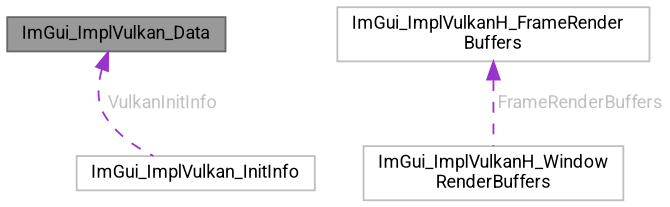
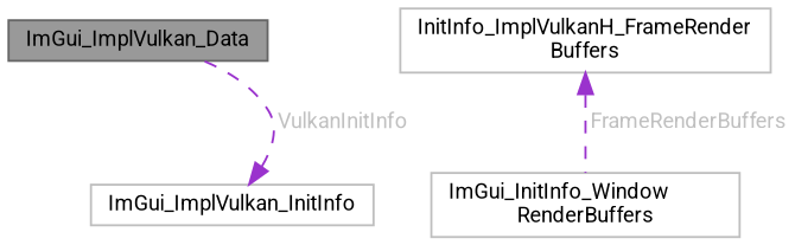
  digraph {
    fontname=Roboto
    node [color=grey75 fillcolor=white fontname=Roboto fontsize=10 shape=box style=filled]
    edge [color=darkorchid3 dir=back fontcolor=grey fontname=Roboto fontsize=10 labelfontname=Helvetica labelfontsize=10 style=dashed]
    n1 [color=gray40 fillcolor=grey60 fontcolor=black height=0.2 label=ImGui_ImplVulkan_Data width=0.4]
    n2 [height=0.2 label=ImGui_ImplVulkan_InitInfo width=0.4]
-   n3 [height=0.2 label="ImGui_ImplVulkanH_Window\lRenderBuffers" width=0.4]
-   n4 [height=0.2 label="ImGui_ImplVulkanH_FrameRender\lBuffers" width=0.4]
-   n1 -> n2 [label=" VulkanInitInfo"]
+   n3 [height=0.2 label="ImGui_InitInfo_Window\lRenderBuffers" width=0.4]
+   n4 [height=0.2 label="InitInfo_ImplVulkanH_FrameRender\lBuffers" width=0.4]
+   n2 -> n1 [label=" VulkanInitInfo"]
    n4 -> n3 [label=" FrameRenderBuffers"]
  }
